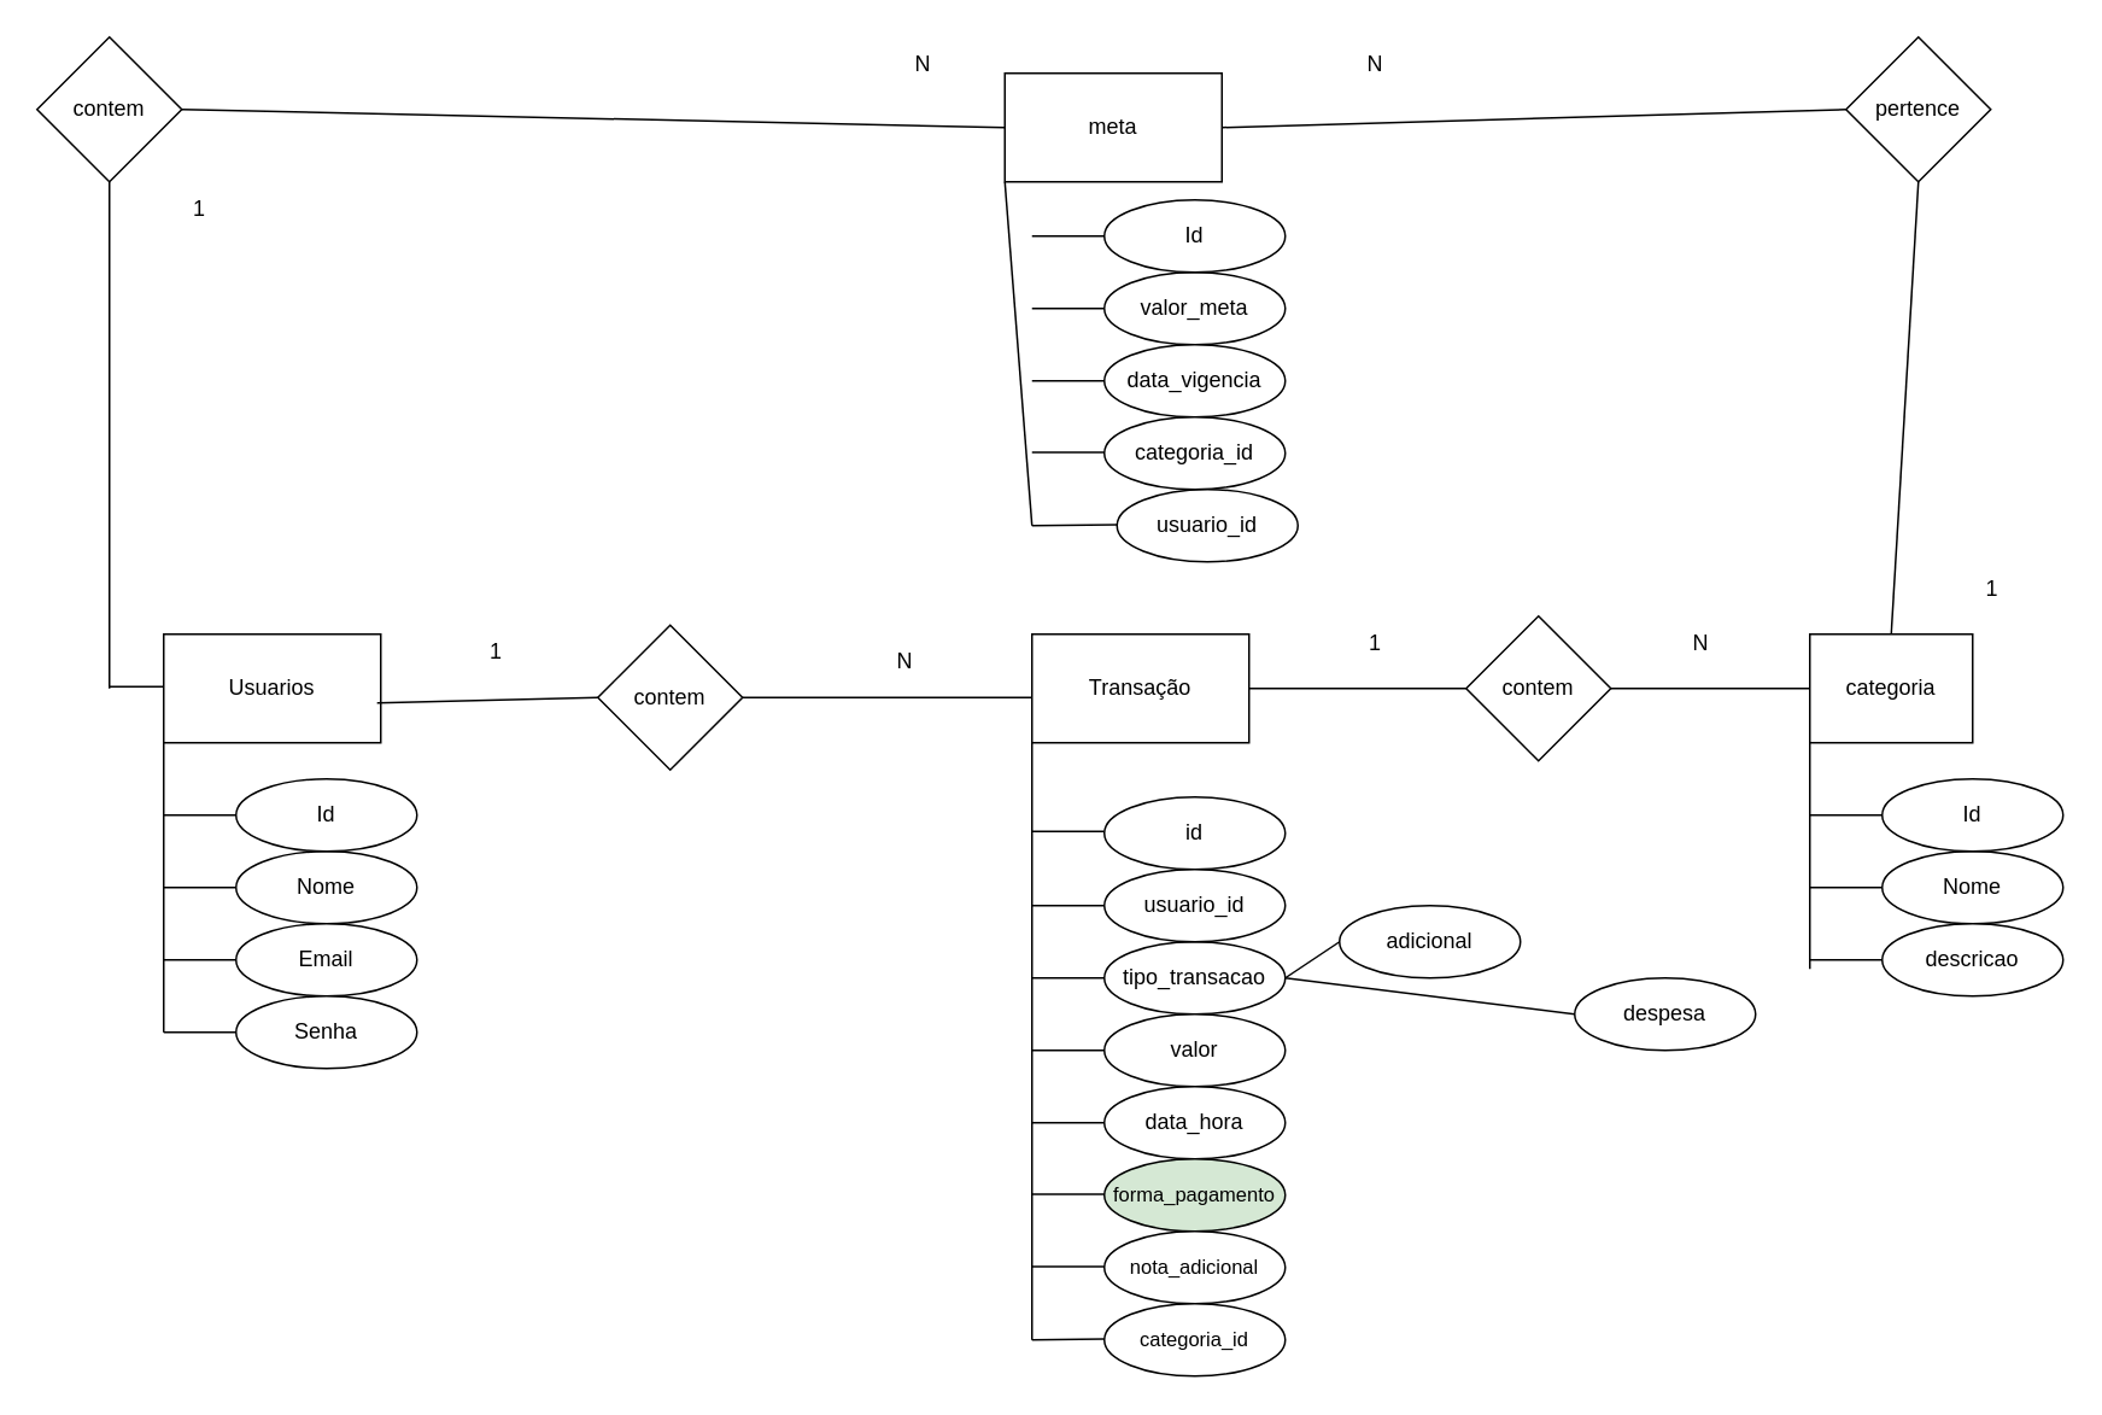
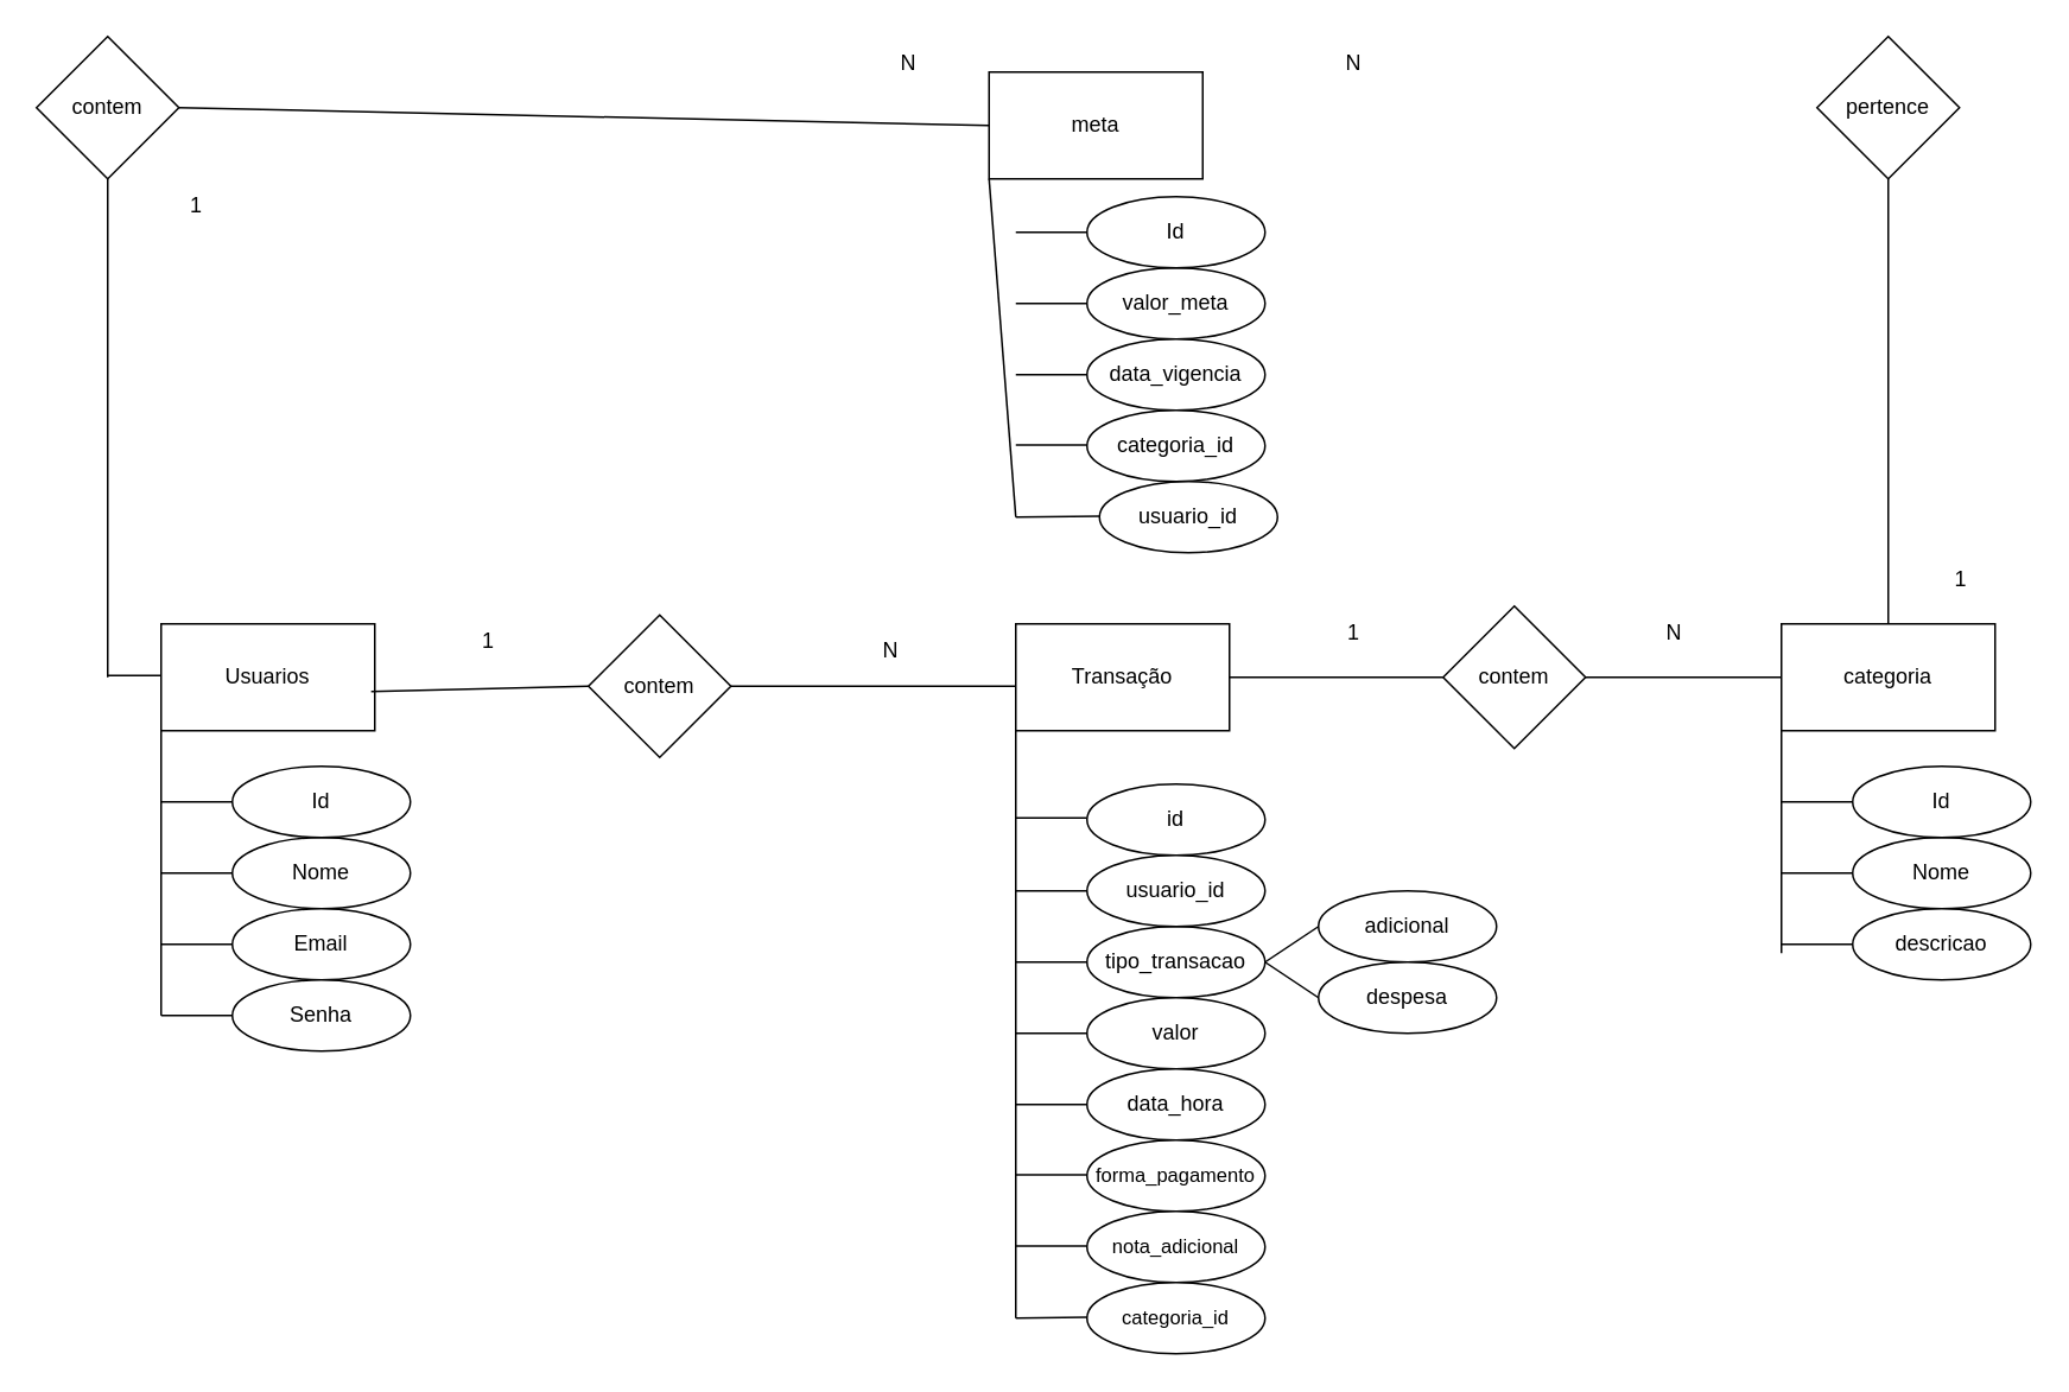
  <mxCell id="0" />
  <mxCell id="1" parent="0" />
  <mxCell id="2" value="Usuarios" style="rounded=0;whiteSpace=wrap;html=1;" parent="1" vertex="1"><mxGeometry x="90" y="350" width="120" height="60" as="geometry" /></mxCell>
  <mxCell id="3" value="" style="endArrow=none;html=1;rounded=0;entryX=0;entryY=1;entryDx=0;entryDy=0;" parent="1" target="2" edge="1"><mxGeometry width="50" height="50" relative="1" as="geometry"><mxPoint x="90" y="570" as="sourcePoint" /><mxPoint x="300" y="470" as="targetPoint" /></mxGeometry></mxCell>
  <mxCell id="4" value="" style="endArrow=none;html=1;rounded=0;" parent="1" edge="1"><mxGeometry width="50" height="50" relative="1" as="geometry"><mxPoint x="90" y="490" as="sourcePoint" /><mxPoint x="130" y="490" as="targetPoint" /></mxGeometry></mxCell>
  <mxCell id="5" value="Nome" style="ellipse;whiteSpace=wrap;html=1;" parent="1" vertex="1"><mxGeometry x="130" y="470" width="100" height="40" as="geometry" /></mxCell>
  <mxCell id="6" value="" style="endArrow=none;html=1;rounded=0;" parent="1" edge="1"><mxGeometry width="50" height="50" relative="1" as="geometry"><mxPoint x="90" y="530" as="sourcePoint" /><mxPoint x="130" y="530" as="targetPoint" /></mxGeometry></mxCell>
  <mxCell id="7" value="Email" style="ellipse;whiteSpace=wrap;html=1;" parent="1" vertex="1"><mxGeometry x="130" y="510" width="100" height="40" as="geometry" /></mxCell>
  <mxCell id="8" value="" style="endArrow=none;html=1;rounded=0;" parent="1" edge="1"><mxGeometry width="50" height="50" relative="1" as="geometry"><mxPoint x="90" y="570" as="sourcePoint" /><mxPoint x="130" y="570" as="targetPoint" /></mxGeometry></mxCell>
  <mxCell id="9" value="Senha" style="ellipse;whiteSpace=wrap;html=1;" parent="1" vertex="1"><mxGeometry x="130" y="550" width="100" height="40" as="geometry" /></mxCell>
  <mxCell id="10" value="Transação" style="rounded=0;whiteSpace=wrap;html=1;" parent="1" vertex="1"><mxGeometry x="570" y="350" width="120" height="60" as="geometry" /></mxCell>
  <mxCell id="11" value="" style="endArrow=none;html=1;rounded=0;entryX=0;entryY=1;entryDx=0;entryDy=0;" parent="1" target="10" edge="1"><mxGeometry width="50" height="50" relative="1" as="geometry"><mxPoint x="570" y="740" as="sourcePoint" /><mxPoint x="780" y="470" as="targetPoint" /></mxGeometry></mxCell>
  <mxCell id="12" value="" style="endArrow=none;html=1;rounded=0;" parent="1" edge="1"><mxGeometry width="50" height="50" relative="1" as="geometry"><mxPoint x="570" y="540" as="sourcePoint" /><mxPoint x="610" y="540" as="targetPoint" /></mxGeometry></mxCell>
  <mxCell id="13" value="tipo_transacao" style="ellipse;whiteSpace=wrap;html=1;" parent="1" vertex="1"><mxGeometry x="610" y="520" width="100" height="40" as="geometry" /></mxCell>
  <mxCell id="14" value="" style="endArrow=none;html=1;rounded=0;" parent="1" edge="1"><mxGeometry width="50" height="50" relative="1" as="geometry"><mxPoint x="570" y="580" as="sourcePoint" /><mxPoint x="610" y="580" as="targetPoint" /></mxGeometry></mxCell>
  <mxCell id="15" value="valor" style="ellipse;whiteSpace=wrap;html=1;" parent="1" vertex="1"><mxGeometry x="610" y="560" width="100" height="40" as="geometry" /></mxCell>
  <mxCell id="16" value="" style="endArrow=none;html=1;rounded=0;" parent="1" edge="1"><mxGeometry width="50" height="50" relative="1" as="geometry"><mxPoint x="570" y="620" as="sourcePoint" /><mxPoint x="610" y="620" as="targetPoint" /></mxGeometry></mxCell>
  <mxCell id="17" value="data_hora" style="ellipse;whiteSpace=wrap;html=1;" parent="1" vertex="1"><mxGeometry x="610" y="600" width="100" height="40" as="geometry" /></mxCell>
  <mxCell id="18" value="" style="endArrow=none;html=1;rounded=0;" parent="1" edge="1"><mxGeometry width="50" height="50" relative="1" as="geometry"><mxPoint x="90" y="450" as="sourcePoint" /><mxPoint x="130" y="450" as="targetPoint" /></mxGeometry></mxCell>
  <mxCell id="19" value="Id" style="ellipse;whiteSpace=wrap;html=1;" parent="1" vertex="1"><mxGeometry x="130" y="430" width="100" height="40" as="geometry" /></mxCell>
  <mxCell id="20" value="id" style="ellipse;whiteSpace=wrap;html=1;" parent="1" vertex="1"><mxGeometry x="610" y="440" width="100" height="40" as="geometry" /></mxCell>
  <mxCell id="21" value="" style="endArrow=none;html=1;rounded=0;exitX=1;exitY=0.5;exitDx=0;exitDy=0;" parent="1" source="13" edge="1"><mxGeometry width="50" height="50" relative="1" as="geometry"><mxPoint x="720" y="525" as="sourcePoint" /><mxPoint x="740" y="520" as="targetPoint" /></mxGeometry></mxCell>
  <mxCell id="22" value="adicional" style="ellipse;whiteSpace=wrap;html=1;" parent="1" vertex="1"><mxGeometry x="740" y="500" width="100" height="40" as="geometry" /></mxCell>
- <mxCell id="23" value="despesa" style="ellipse;whiteSpace=wrap;html=1;" parent="1" vertex="1"><mxGeometry x="870" y="540" width="100" height="40" as="geometry" /></mxCell>
+ <mxCell id="23" value="despesa" style="ellipse;whiteSpace=wrap;html=1;" parent="1" vertex="1"><mxGeometry x="740" y="540" width="100" height="40" as="geometry" /></mxCell>
  <mxCell id="24" value="" style="endArrow=none;html=1;rounded=0;entryX=0;entryY=0.5;entryDx=0;entryDy=0;" parent="1" target="23" edge="1"><mxGeometry width="50" height="50" relative="1" as="geometry"><mxPoint x="710" y="540" as="sourcePoint" /><mxPoint x="750" y="530" as="targetPoint" /></mxGeometry></mxCell>
  <mxCell id="25" value="" style="endArrow=none;html=1;rounded=0;" parent="1" edge="1"><mxGeometry width="50" height="50" relative="1" as="geometry"><mxPoint x="570" y="459" as="sourcePoint" /><mxPoint x="610" y="459" as="targetPoint" /></mxGeometry></mxCell>
- <mxCell id="26" value="&lt;font style=&quot;font-size: 11px;&quot;&gt;forma_pagamento&lt;/font&gt;" style="ellipse;whiteSpace=wrap;html=1;fillColor=#d5e8d4;" parent="1" vertex="1"><mxGeometry x="610" y="640" width="100" height="40" as="geometry" /></mxCell>
+ <mxCell id="26" value="&lt;font style=&quot;font-size: 11px;&quot;&gt;forma_pagamento&lt;/font&gt;" style="ellipse;whiteSpace=wrap;html=1;" parent="1" vertex="1"><mxGeometry x="610" y="640" width="100" height="40" as="geometry" /></mxCell>
  <mxCell id="27" value="&lt;span style=&quot;font-size: 11px;&quot;&gt;nota_adicional&lt;/span&gt;" style="ellipse;whiteSpace=wrap;html=1;" parent="1" vertex="1"><mxGeometry x="610" y="680" width="100" height="40" as="geometry" /></mxCell>
  <mxCell id="28" value="" style="endArrow=none;html=1;rounded=0;" parent="1" edge="1"><mxGeometry width="50" height="50" relative="1" as="geometry"><mxPoint x="570" y="699.5" as="sourcePoint" /><mxPoint x="610" y="699.5" as="targetPoint" /></mxGeometry></mxCell>
  <mxCell id="29" value="" style="endArrow=none;html=1;rounded=0;" parent="1" edge="1"><mxGeometry width="50" height="50" relative="1" as="geometry"><mxPoint x="570" y="659.5" as="sourcePoint" /><mxPoint x="610" y="659.5" as="targetPoint" /></mxGeometry></mxCell>
  <mxCell id="30" value="&lt;span style=&quot;font-size: 11px;&quot;&gt;categoria_id&lt;/span&gt;" style="ellipse;whiteSpace=wrap;html=1;" parent="1" vertex="1"><mxGeometry x="610" y="720" width="100" height="40" as="geometry" /></mxCell>
  <mxCell id="31" value="" style="endArrow=none;html=1;rounded=0;" parent="1" edge="1"><mxGeometry width="50" height="50" relative="1" as="geometry"><mxPoint x="570" y="740" as="sourcePoint" /><mxPoint x="610" y="739.5" as="targetPoint" /></mxGeometry></mxCell>
- <mxCell id="32" value="categoria" style="rounded=0;whiteSpace=wrap;html=1;" parent="1" vertex="1"><mxGeometry x="1000" y="350" width="90" height="60" as="geometry" /></mxCell>
+ <mxCell id="32" value="categoria" style="rounded=0;whiteSpace=wrap;html=1;" parent="1" vertex="1"><mxGeometry x="1000" y="350" width="120" height="60" as="geometry" /></mxCell>
  <mxCell id="33" value="" style="endArrow=none;html=1;rounded=0;entryX=0;entryY=1;entryDx=0;entryDy=0;" parent="1" target="32" edge="1"><mxGeometry width="50" height="50" relative="1" as="geometry"><mxPoint x="1000" y="535" as="sourcePoint" /><mxPoint x="1210" y="470" as="targetPoint" /></mxGeometry></mxCell>
  <mxCell id="34" value="" style="endArrow=none;html=1;rounded=0;" parent="1" edge="1"><mxGeometry width="50" height="50" relative="1" as="geometry"><mxPoint x="1000" y="490" as="sourcePoint" /><mxPoint x="1040" y="490" as="targetPoint" /></mxGeometry></mxCell>
  <mxCell id="35" value="Nome" style="ellipse;whiteSpace=wrap;html=1;" parent="1" vertex="1"><mxGeometry x="1040" y="470" width="100" height="40" as="geometry" /></mxCell>
  <mxCell id="36" value="" style="endArrow=none;html=1;rounded=0;" parent="1" edge="1"><mxGeometry width="50" height="50" relative="1" as="geometry"><mxPoint x="1000" y="530" as="sourcePoint" /><mxPoint x="1040" y="530" as="targetPoint" /></mxGeometry></mxCell>
  <mxCell id="37" value="descricao" style="ellipse;whiteSpace=wrap;html=1;" parent="1" vertex="1"><mxGeometry x="1040" y="510" width="100" height="40" as="geometry" /></mxCell>
  <mxCell id="38" value="" style="endArrow=none;html=1;rounded=0;" parent="1" edge="1"><mxGeometry width="50" height="50" relative="1" as="geometry"><mxPoint x="1000" y="450" as="sourcePoint" /><mxPoint x="1040" y="450" as="targetPoint" /></mxGeometry></mxCell>
  <mxCell id="39" value="Id" style="ellipse;whiteSpace=wrap;html=1;" parent="1" vertex="1"><mxGeometry x="1040" y="430" width="100" height="40" as="geometry" /></mxCell>
  <mxCell id="40" value="meta" style="rounded=0;whiteSpace=wrap;html=1;" parent="1" vertex="1"><mxGeometry x="555" y="40" width="120" height="60" as="geometry" /></mxCell>
  <mxCell id="41" value="" style="endArrow=none;html=1;rounded=0;entryX=0;entryY=1;entryDx=0;entryDy=0;" parent="1" target="40" edge="1"><mxGeometry width="50" height="50" relative="1" as="geometry"><mxPoint x="570" y="290" as="sourcePoint" /><mxPoint x="780" y="150" as="targetPoint" /></mxGeometry></mxCell>
  <mxCell id="42" value="" style="endArrow=none;html=1;rounded=0;" parent="1" edge="1"><mxGeometry width="50" height="50" relative="1" as="geometry"><mxPoint x="570" y="170" as="sourcePoint" /><mxPoint x="610" y="170" as="targetPoint" /></mxGeometry></mxCell>
  <mxCell id="43" value="valor_meta" style="ellipse;whiteSpace=wrap;html=1;" parent="1" vertex="1"><mxGeometry x="610" y="150" width="100" height="40" as="geometry" /></mxCell>
  <mxCell id="44" value="" style="endArrow=none;html=1;rounded=0;" parent="1" edge="1"><mxGeometry width="50" height="50" relative="1" as="geometry"><mxPoint x="570" y="210" as="sourcePoint" /><mxPoint x="610" y="210" as="targetPoint" /></mxGeometry></mxCell>
  <mxCell id="45" value="data_vigencia" style="ellipse;whiteSpace=wrap;html=1;" parent="1" vertex="1"><mxGeometry x="610" width="100" height="40" as="geometry" y="190" /></mxCell>
  <mxCell id="46" value="" style="endArrow=none;html=1;rounded=0;" parent="1" edge="1"><mxGeometry width="50" height="50" relative="1" as="geometry"><mxPoint x="570" y="130" as="sourcePoint" /><mxPoint x="610" y="130" as="targetPoint" /></mxGeometry></mxCell>
  <mxCell id="47" value="Id" style="ellipse;whiteSpace=wrap;html=1;" parent="1" vertex="1"><mxGeometry x="610" y="110" width="100" height="40" as="geometry" /></mxCell>
  <mxCell id="48" value="contem" style="rhombus;whiteSpace=wrap;html=1;" parent="1" vertex="1"><mxGeometry x="330" y="345" width="80" height="80" as="geometry" /></mxCell>
  <mxCell id="49" value="" style="endArrow=none;html=1;rounded=0;entryX=0;entryY=0.5;entryDx=0;entryDy=0;exitX=0.983;exitY=0.633;exitDx=0;exitDy=0;exitPerimeter=0;" parent="1" source="2" target="48" edge="1"><mxGeometry width="50" height="50" relative="1" as="geometry"><mxPoint x="210" y="385" as="sourcePoint" /><mxPoint x="260" y="335" as="targetPoint" /></mxGeometry></mxCell>
  <mxCell id="50" value="" style="endArrow=none;html=1;rounded=0;exitX=1;exitY=0.5;exitDx=0;exitDy=0;" parent="1" source="48" edge="1"><mxGeometry width="50" height="50" relative="1" as="geometry"><mxPoint x="434" y="395" as="sourcePoint" /><mxPoint x="570" y="385" as="targetPoint" /></mxGeometry></mxCell>
  <mxCell id="51" value="" style="endArrow=none;html=1;rounded=0;entryX=0;entryY=0.5;entryDx=0;entryDy=0;exitX=1;exitY=0.5;exitDx=0;exitDy=0;" parent="1" source="54" target="32" edge="1"><mxGeometry width="50" height="50" relative="1" as="geometry"><mxPoint x="910" y="400" as="sourcePoint" /><mxPoint x="960" y="350" as="targetPoint" /></mxGeometry></mxCell>
  <mxCell id="52" value="1" style="text;html=1;align=center;verticalAlign=middle;whiteSpace=wrap;rounded=0;" parent="1" vertex="1"><mxGeometry x="244" y="345" width="60" height="30" as="geometry" /></mxCell>
  <mxCell id="53" value="N" style="text;html=1;align=center;verticalAlign=middle;whiteSpace=wrap;rounded=0;" parent="1" vertex="1"><mxGeometry x="470" y="350" width="60" height="30" as="geometry" /></mxCell>
  <mxCell id="54" value="contem" style="rhombus;whiteSpace=wrap;html=1;" parent="1" vertex="1"><mxGeometry x="810" y="340" width="80" height="80" as="geometry" /></mxCell>
  <mxCell id="55" value="" style="endArrow=none;html=1;rounded=0;exitX=1;exitY=0.5;exitDx=0;exitDy=0;" parent="1" target="54" edge="1"><mxGeometry width="50" height="50" relative="1" as="geometry"><mxPoint x="690" y="380" as="sourcePoint" /><mxPoint x="790" y="390" as="targetPoint" /></mxGeometry></mxCell>
  <mxCell id="56" value="1" style="text;html=1;align=center;verticalAlign=middle;whiteSpace=wrap;rounded=0;" parent="1" vertex="1"><mxGeometry x="730" y="340" width="60" height="30" as="geometry" /></mxCell>
  <mxCell id="57" value="N" style="text;html=1;align=center;verticalAlign=middle;whiteSpace=wrap;rounded=0;" parent="1" vertex="1"><mxGeometry x="910" y="340" width="60" height="30" as="geometry" /></mxCell>
  <mxCell id="58" value="usuario_id" style="ellipse;whiteSpace=wrap;html=1;" parent="1" vertex="1"><mxGeometry x="610" y="480" width="100" height="40" as="geometry" /></mxCell>
  <mxCell id="59" value="" style="endArrow=none;html=1;rounded=0;" parent="1" edge="1"><mxGeometry width="50" height="50" relative="1" as="geometry"><mxPoint x="570" y="500" as="sourcePoint" /><mxPoint x="610" y="500" as="targetPoint" /></mxGeometry></mxCell>
  <mxCell id="60" value="contem" style="rhombus;whiteSpace=wrap;html=1;" parent="1" vertex="1"><mxGeometry x="20" y="20" width="80" height="80" as="geometry" /></mxCell>
  <mxCell id="61" value="" style="endArrow=none;html=1;rounded=0;entryX=0;entryY=0.5;entryDx=0;entryDy=0;" parent="1" edge="1"><mxGeometry width="50" height="50" relative="1" as="geometry"><mxPoint x="60" y="379" as="sourcePoint" /><mxPoint x="90" y="379" as="targetPoint" /></mxGeometry></mxCell>
  <mxCell id="62" value="" style="endArrow=none;html=1;rounded=0;exitX=0.5;exitY=1;exitDx=0;exitDy=0;" parent="1" source="60" edge="1"><mxGeometry width="50" height="50" relative="1" as="geometry"><mxPoint x="-20" y="100" as="sourcePoint" /><mxPoint x="60" y="380" as="targetPoint" /></mxGeometry></mxCell>
  <mxCell id="63" value="" style="endArrow=none;html=1;rounded=0;entryX=0;entryY=0.5;entryDx=0;entryDy=0;exitX=1;exitY=0.5;exitDx=0;exitDy=0;" parent="1" source="60" target="40" edge="1"><mxGeometry width="50" height="50" relative="1" as="geometry"><mxPoint x="157" y="70" as="sourcePoint" /><mxPoint x="717" y="70" as="targetPoint" /></mxGeometry></mxCell>
  <mxCell id="64" value="1" style="text;html=1;align=center;verticalAlign=middle;whiteSpace=wrap;rounded=0;" parent="1" vertex="1"><mxGeometry x="80" y="100" width="60" height="30" as="geometry" /></mxCell>
  <mxCell id="65" value="N" style="text;html=1;align=center;verticalAlign=middle;whiteSpace=wrap;rounded=0;" parent="1" vertex="1"><mxGeometry x="480" y="20" width="60" height="30" as="geometry" /></mxCell>
  <mxCell id="66" value="pertence" style="rhombus;whiteSpace=wrap;html=1;" parent="1" vertex="1"><mxGeometry x="1020" y="20" width="80" height="80" as="geometry" /></mxCell>
  <mxCell id="67" value="" style="endArrow=none;html=1;rounded=0;exitX=0.5;exitY=1;exitDx=0;exitDy=0;entryX=0.5;entryY=0;entryDx=0;entryDy=0;" parent="1" source="66" target="32" edge="1"><mxGeometry width="50" height="50" relative="1" as="geometry"><mxPoint x="1060" y="110" as="sourcePoint" /><mxPoint x="1060" y="340" as="targetPoint" /></mxGeometry></mxCell>
- <mxCell id="68" value="" style="endArrow=none;html=1;rounded=0;entryX=0;entryY=0.5;entryDx=0;entryDy=0;exitX=1;exitY=0.5;exitDx=0;exitDy=0;" parent="1" source="40" target="66" edge="1"><mxGeometry width="50" height="50" relative="1" as="geometry"><mxPoint x="700" y="25" as="sourcePoint" /><mxPoint x="1020" y="35" as="targetPoint" /></mxGeometry></mxCell>
  <mxCell id="69" value="N" style="text;html=1;align=center;verticalAlign=middle;whiteSpace=wrap;rounded=0;" parent="1" vertex="1"><mxGeometry x="730" y="20" width="60" height="30" as="geometry" /></mxCell>
  <mxCell id="70" value="1" style="text;html=1;align=center;verticalAlign=middle;whiteSpace=wrap;rounded=0;" parent="1" vertex="1"><mxGeometry x="1071" y="310" width="60" height="30" as="geometry" /></mxCell>
  <mxCell id="71" value="categoria_id" style="ellipse;whiteSpace=wrap;html=1;" parent="1" vertex="1"><mxGeometry x="610" y="230" width="100" height="40" as="geometry" /></mxCell>
  <mxCell id="72" value="" style="endArrow=none;html=1;rounded=0;" parent="1" edge="1"><mxGeometry width="50" height="50" relative="1" as="geometry"><mxPoint x="570" y="249.5" as="sourcePoint" /><mxPoint x="610" y="249.5" as="targetPoint" /></mxGeometry></mxCell>
  <mxCell id="73" value="usuario_id" style="ellipse;whiteSpace=wrap;html=1;" vertex="1" parent="1"><mxGeometry x="617" y="270" width="100" height="40" as="geometry" /></mxCell>
  <mxCell id="74" value="" style="endArrow=none;html=1;rounded=0;" edge="1" parent="1"><mxGeometry width="50" height="50" relative="1" as="geometry"><mxPoint x="570" y="290" as="sourcePoint" /><mxPoint x="617" y="289.5" as="targetPoint" /></mxGeometry></mxCell>
